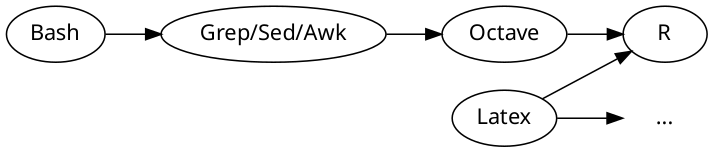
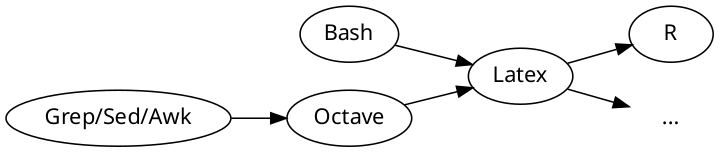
  digraph {
    fontname="Noto Sans"
    rankdir=LR
    node [fontname="Noto Sans"]
    edge [fontname="Noto Sans"]
    n1 [label=Bash]
    n2 [label="Grep/Sed/Awk"]
    n3 [label=Octave]
    n4 [label=R]
    n5 [label=Latex]
    n6 [label="..." shape=none]
-   n1 -> n2
+   n1 -> n5
    n2 -> n3
-   n3 -> n4
+   n3 -> n5
    n5 -> n4
    n5 -> n6
  }
